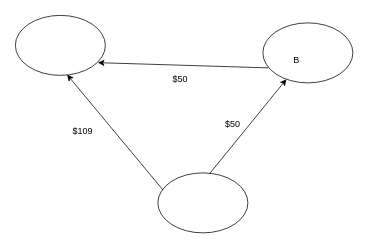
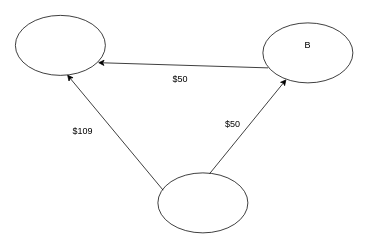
  <mxCell id="0" />
  <mxCell id="1" parent="0" />
  <mxCell id="2" value="" style="ellipse;whiteSpace=wrap;html=1;" vertex="1" parent="1"><mxGeometry x="20" y="20" width="120" height="80" as="geometry" /></mxCell>
  <mxCell id="3" value="" style="ellipse;whiteSpace=wrap;html=1;" vertex="1" parent="1"><mxGeometry x="210" y="230" width="120" height="80" as="geometry" /></mxCell>
  <mxCell id="4" value="" style="ellipse;whiteSpace=wrap;html=1;" vertex="1" parent="1"><mxGeometry x="350" y="30" width="120" height="80" as="geometry" /></mxCell>
  <mxCell id="5" value="" style="endArrow=classic;html=1;rounded=0;exitX=0.575;exitY=0.013;exitDx=0;exitDy=0;exitPerimeter=0;" edge="1" parent="1" source="3" target="4"><mxGeometry width="50" height="50" relative="1" as="geometry"><mxPoint x="340" y="230" as="sourcePoint" /><mxPoint x="390" y="180" as="targetPoint" /></mxGeometry></mxCell>
  <mxCell id="6" value="" style="endArrow=classic;html=1;rounded=0;exitX=0.058;exitY=0.288;exitDx=0;exitDy=0;exitPerimeter=0;entryX=0.575;entryY=0.988;entryDx=0;entryDy=0;entryPerimeter=0;" edge="1" parent="1" source="3" target="2"><mxGeometry width="50" height="50" relative="1" as="geometry"><mxPoint x="210" y="230" as="sourcePoint" /><mxPoint x="260" y="180" as="targetPoint" /></mxGeometry></mxCell>
  <mxCell id="7" value="" style="endArrow=classic;html=1;rounded=0;exitX=0.058;exitY=0.75;exitDx=0;exitDy=0;exitPerimeter=0;entryX=0.917;entryY=0.788;entryDx=0;entryDy=0;entryPerimeter=0;" edge="1" parent="1" source="4" target="2"><mxGeometry width="50" height="50" relative="1" as="geometry"><mxPoint x="340" y="230" as="sourcePoint" /><mxPoint x="390" y="180" as="targetPoint" /></mxGeometry></mxCell>
  <mxCell id="8" value="$50" style="text;html=1;align=center;verticalAlign=middle;whiteSpace=wrap;rounded=0;" vertex="1" parent="1"><mxGeometry x="280" y="150" width="60" height="30" as="geometry" /></mxCell>
  <mxCell id="9" value="$109" style="text;html=1;align=center;verticalAlign=middle;whiteSpace=wrap;rounded=0;" vertex="1" parent="1"><mxGeometry x="80" y="160" width="60" height="30" as="geometry" /></mxCell>
  <mxCell id="10" value="$50" style="text;html=1;align=center;verticalAlign=middle;whiteSpace=wrap;rounded=0;" vertex="1" parent="1"><mxGeometry x="210" y="90" width="60" height="30" as="geometry" /></mxCell>
- <mxCell id="11" value="B" style="text;html=1;align=center;verticalAlign=middle;whiteSpace=wrap;rounded=0;" vertex="1" parent="1"><mxGeometry x="365" y="65" width="60" height="30" as="geometry" /></mxCell>
+ <mxCell id="11" value="B" style="text;html=1;align=center;verticalAlign=middle;whiteSpace=wrap;rounded=0;" vertex="1" parent="1"><mxGeometry x="380" y="45" width="60" height="30" as="geometry" /></mxCell>
